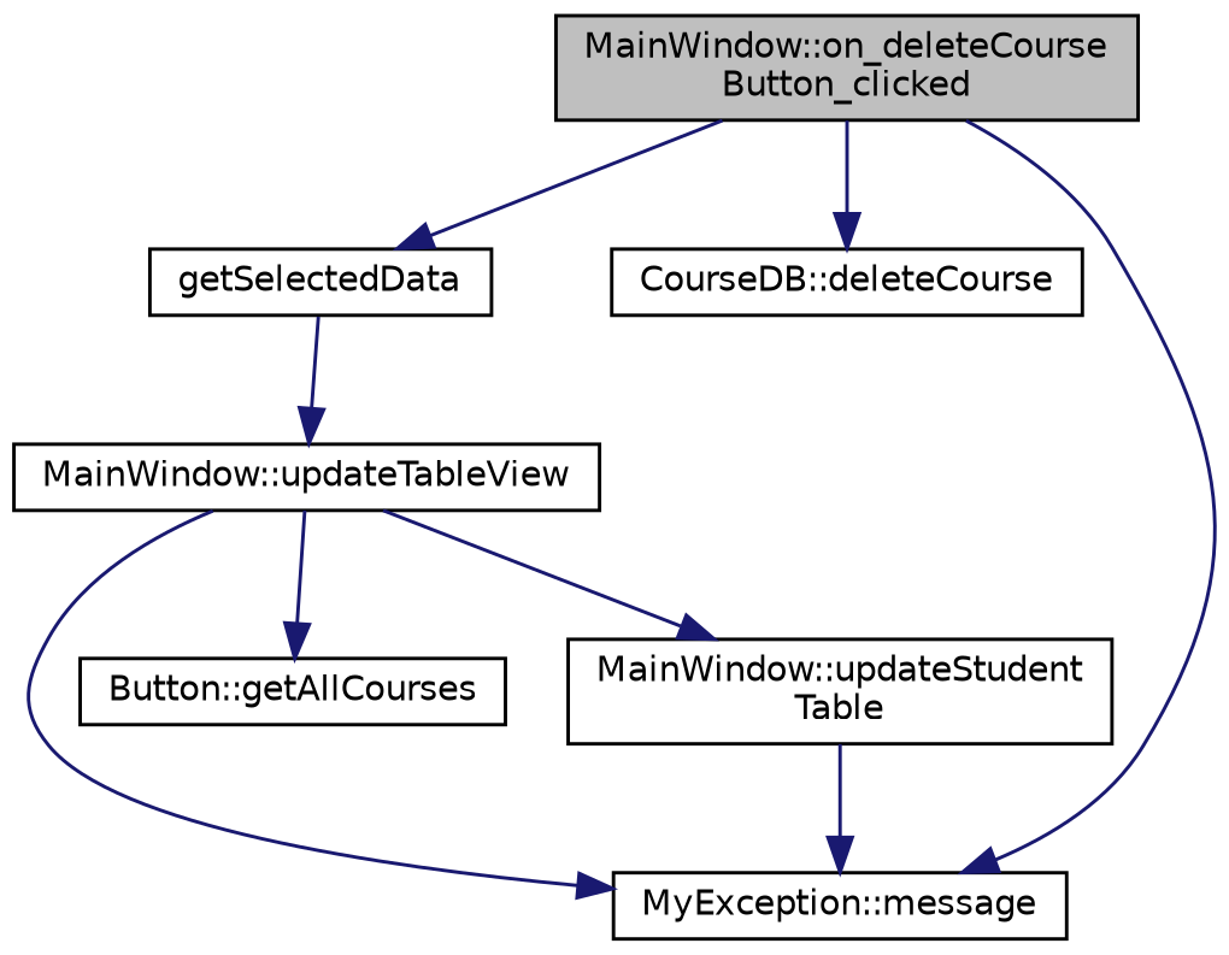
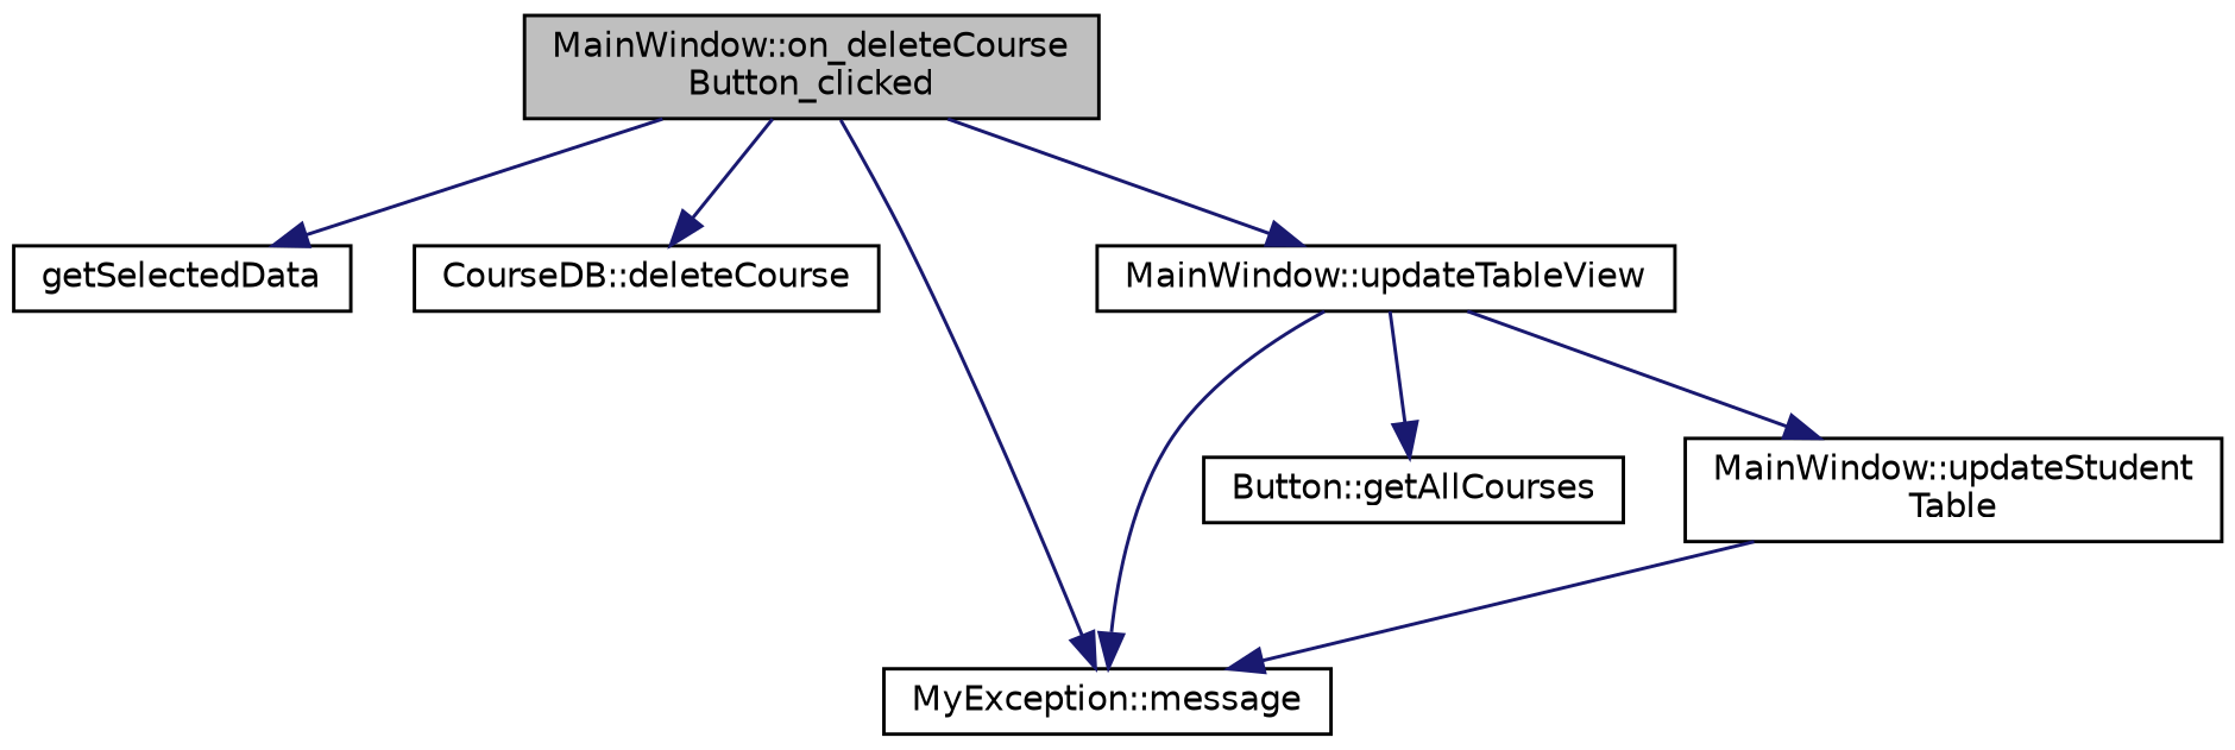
  digraph {
    rankdir=TB
    node [color=black fillcolor=white fontname=Helvetica fontsize=10 shape=record style=filled]
    edge [color=midnightblue fontname=Helvetica fontsize=10 labelfontname=Helvetica labelfontsize=10 style=solid]
    n1 [fillcolor=grey75 fontcolor=black height=0.2 label="MainWindow::on_deleteCourse\lButton_clicked" width=0.4]
    n2 [height=0.2 label=getSelectedData width=0.4]
    n3 [height=0.2 label="CourseDB::deleteCourse" width=0.4]
    n4 [height=0.2 label="MyException::message" width=0.4]
    n5 [height=0.2 label="MainWindow::updateTableView" width=0.4]
    n6 [height=0.2 label="Button::getAllCourses" width=0.4]
    n7 [height=0.2 label="MainWindow::updateStudent\lTable" width=0.4]
    n1 -> n2
    n1 -> n3
    n1 -> n4
-   n2 -> n5
+   n1 -> n5
    n5 -> n4
    n5 -> n6
    n5 -> n7
    n7 -> n4
  }
